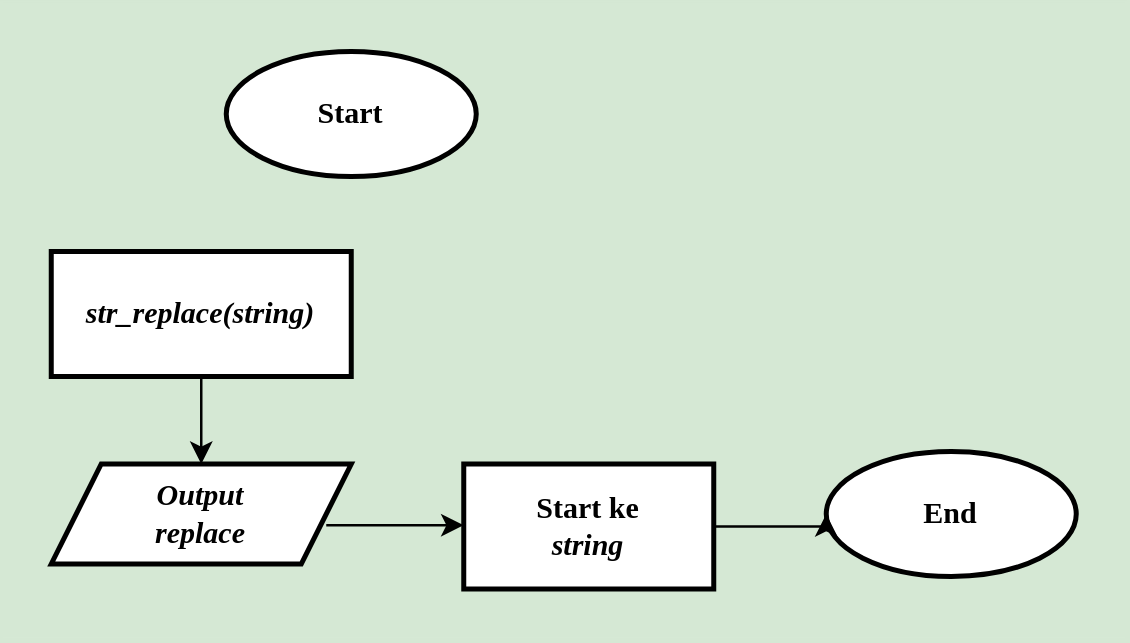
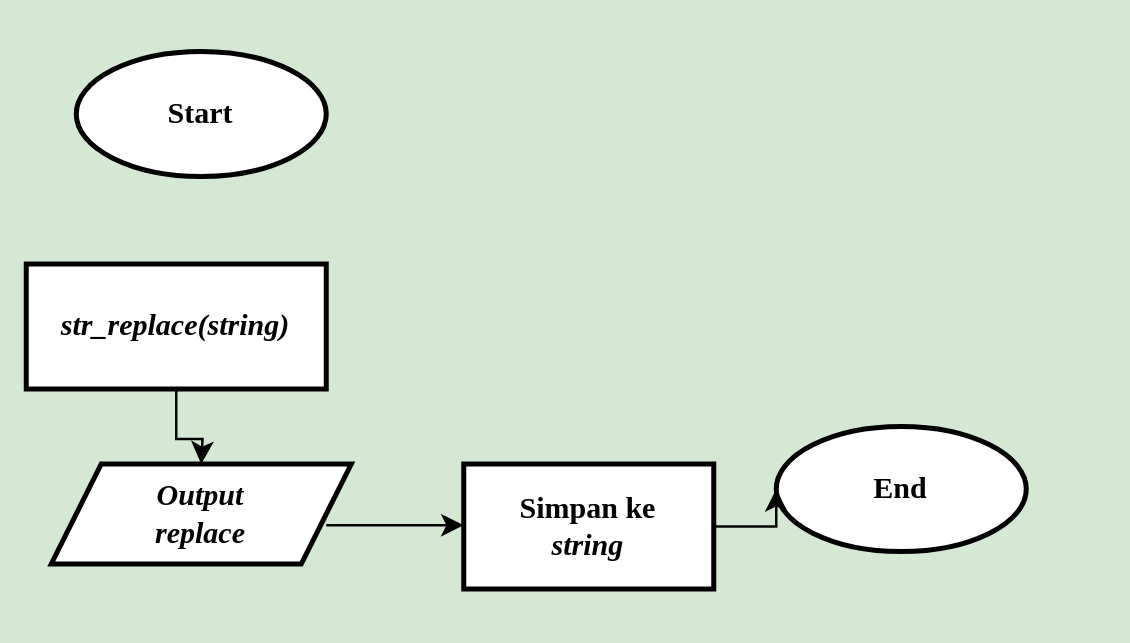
  <mxCell id="0" />
  <mxCell id="1" parent="0" />
- <mxCell id="2" value="&lt;font face=&quot;Times New Roman&quot;&gt;&lt;b&gt;Start&lt;/b&gt;&lt;/font&gt;" style="strokeWidth=2;html=1;shape=mxgraph.flowchart.start_1;whiteSpace=wrap;" parent="1" vertex="1"><mxGeometry x="90" y="20" width="100" height="50" as="geometry" /></mxCell>
- <mxCell id="3" value="&lt;font face=&quot;Times New Roman&quot;&gt;&lt;b&gt;End&lt;/b&gt;&lt;/font&gt;" style="strokeWidth=2;html=1;shape=mxgraph.flowchart.start_1;whiteSpace=wrap;" parent="1" vertex="1"><mxGeometry x="330" y="180" width="100" height="50" as="geometry" /></mxCell>
+ <mxCell id="2" value="&lt;font face=&quot;Times New Roman&quot;&gt;&lt;b&gt;Start&lt;/b&gt;&lt;/font&gt;" style="strokeWidth=2;html=1;shape=mxgraph.flowchart.start_1;whiteSpace=wrap;" parent="1" vertex="1"><mxGeometry x="30" y="20" width="100" height="50" as="geometry" /></mxCell>
+ <mxCell id="3" value="&lt;font face=&quot;Times New Roman&quot;&gt;&lt;b&gt;End&lt;/b&gt;&lt;/font&gt;" style="strokeWidth=2;html=1;shape=mxgraph.flowchart.start_1;whiteSpace=wrap;" parent="1" vertex="1"><mxGeometry x="310" y="170" width="100" height="50" as="geometry" /></mxCell>
  <mxCell id="4" value="" style="edgeStyle=orthogonalEdgeStyle;rounded=0;orthogonalLoop=1;jettySize=auto;html=1;" parent="1" source="5" edge="1"><mxGeometry relative="1" as="geometry"><mxPoint x="80" y="185" as="targetPoint" /></mxGeometry></mxCell>
- <mxCell id="5" value="&lt;font face=&quot;Times New Roman&quot;&gt;&lt;span style=&quot;font-size: 12px&quot;&gt;&lt;i&gt;&lt;b&gt;str_replace(string)&lt;/b&gt;&lt;/i&gt;&lt;/span&gt;&lt;/font&gt;" style="whiteSpace=wrap;html=1;strokeWidth=2;" parent="1" vertex="1"><mxGeometry x="20" y="100" width="120" height="50" as="geometry" /></mxCell>
+ <mxCell id="5" value="&lt;font face=&quot;Times New Roman&quot;&gt;&lt;span style=&quot;font-size: 12px&quot;&gt;&lt;i&gt;&lt;b&gt;str_replace(string)&lt;/b&gt;&lt;/i&gt;&lt;/span&gt;&lt;/font&gt;" style="whiteSpace=wrap;html=1;strokeWidth=2;" parent="1" vertex="1"><mxGeometry x="10" y="105" width="120" height="50" as="geometry" /></mxCell>
  <mxCell id="6" style="edgeStyle=orthogonalEdgeStyle;rounded=0;orthogonalLoop=1;jettySize=auto;html=1;entryX=0;entryY=0.5;entryDx=0;entryDy=0;" parent="1" edge="1"><mxGeometry relative="1" as="geometry"><mxPoint x="130" y="209.5" as="sourcePoint" /><mxPoint x="185" y="209.5" as="targetPoint" /></mxGeometry></mxCell>
  <mxCell id="7" style="edgeStyle=orthogonalEdgeStyle;rounded=0;orthogonalLoop=1;jettySize=auto;html=1;exitX=1;exitY=0.5;exitDx=0;exitDy=0;entryX=0;entryY=0.5;entryDx=0;entryDy=0;entryPerimeter=0;" parent="1" target="3" edge="1"><mxGeometry relative="1" as="geometry"><mxPoint x="305" y="210" as="sourcePoint" /><Array as="points"><mxPoint x="280" y="210" /><mxPoint x="280" y="210" /></Array></mxGeometry></mxCell>
  <mxCell id="8" value="&lt;font face=&quot;Times New Roman&quot;&gt;&lt;b&gt;&lt;i&gt;Output&lt;br&gt;replace&lt;/i&gt;&lt;/b&gt;&lt;br&gt;&lt;/font&gt;" style="shape=parallelogram;perimeter=parallelogramPerimeter;whiteSpace=wrap;html=1;fixedSize=1;strokeWidth=2;" vertex="1" parent="1"><mxGeometry x="20" y="185" width="120" height="40" as="geometry" /></mxCell>
- <mxCell id="9" value="&lt;font face=&quot;Times New Roman&quot;&gt;&lt;span style=&quot;font-size: 12px&quot;&gt;&lt;b&gt;Start ke&lt;br&gt;&lt;i&gt;string&lt;/i&gt;&lt;br&gt;&lt;/b&gt;&lt;/span&gt;&lt;/font&gt;" style="whiteSpace=wrap;html=1;strokeWidth=2;" vertex="1" parent="1"><mxGeometry x="185" y="185" width="100" height="50" as="geometry" /></mxCell>
+ <mxCell id="9" value="&lt;font face=&quot;Times New Roman&quot;&gt;&lt;span style=&quot;font-size: 12px&quot;&gt;&lt;b&gt;Simpan ke&lt;br&gt;&lt;i&gt;string&lt;/i&gt;&lt;br&gt;&lt;/b&gt;&lt;/span&gt;&lt;/font&gt;" style="whiteSpace=wrap;html=1;strokeWidth=2;" vertex="1" parent="1"><mxGeometry x="185" y="185" width="100" height="50" as="geometry" /></mxCell>
